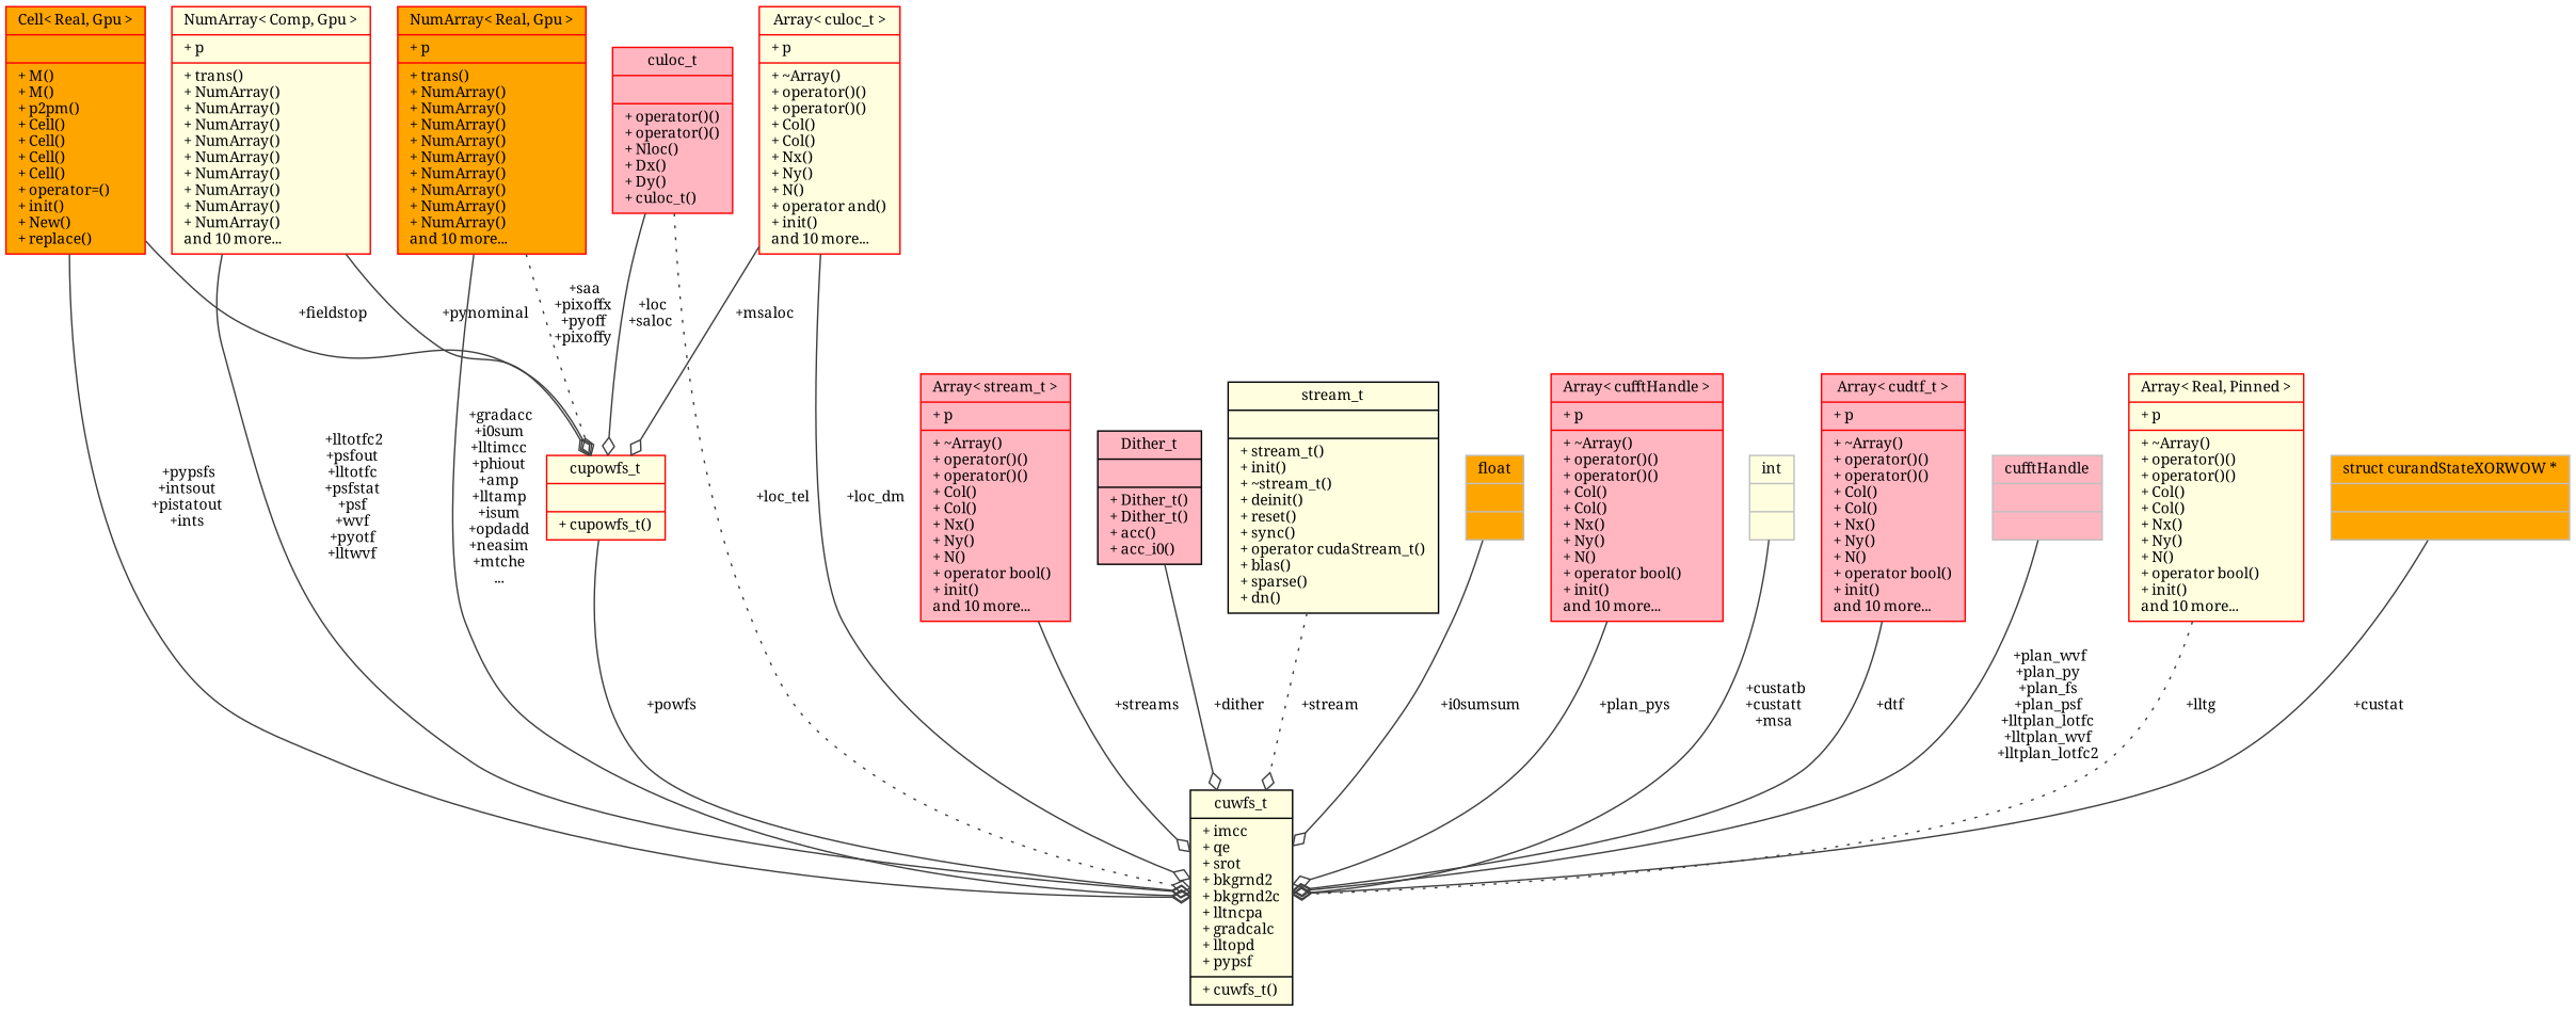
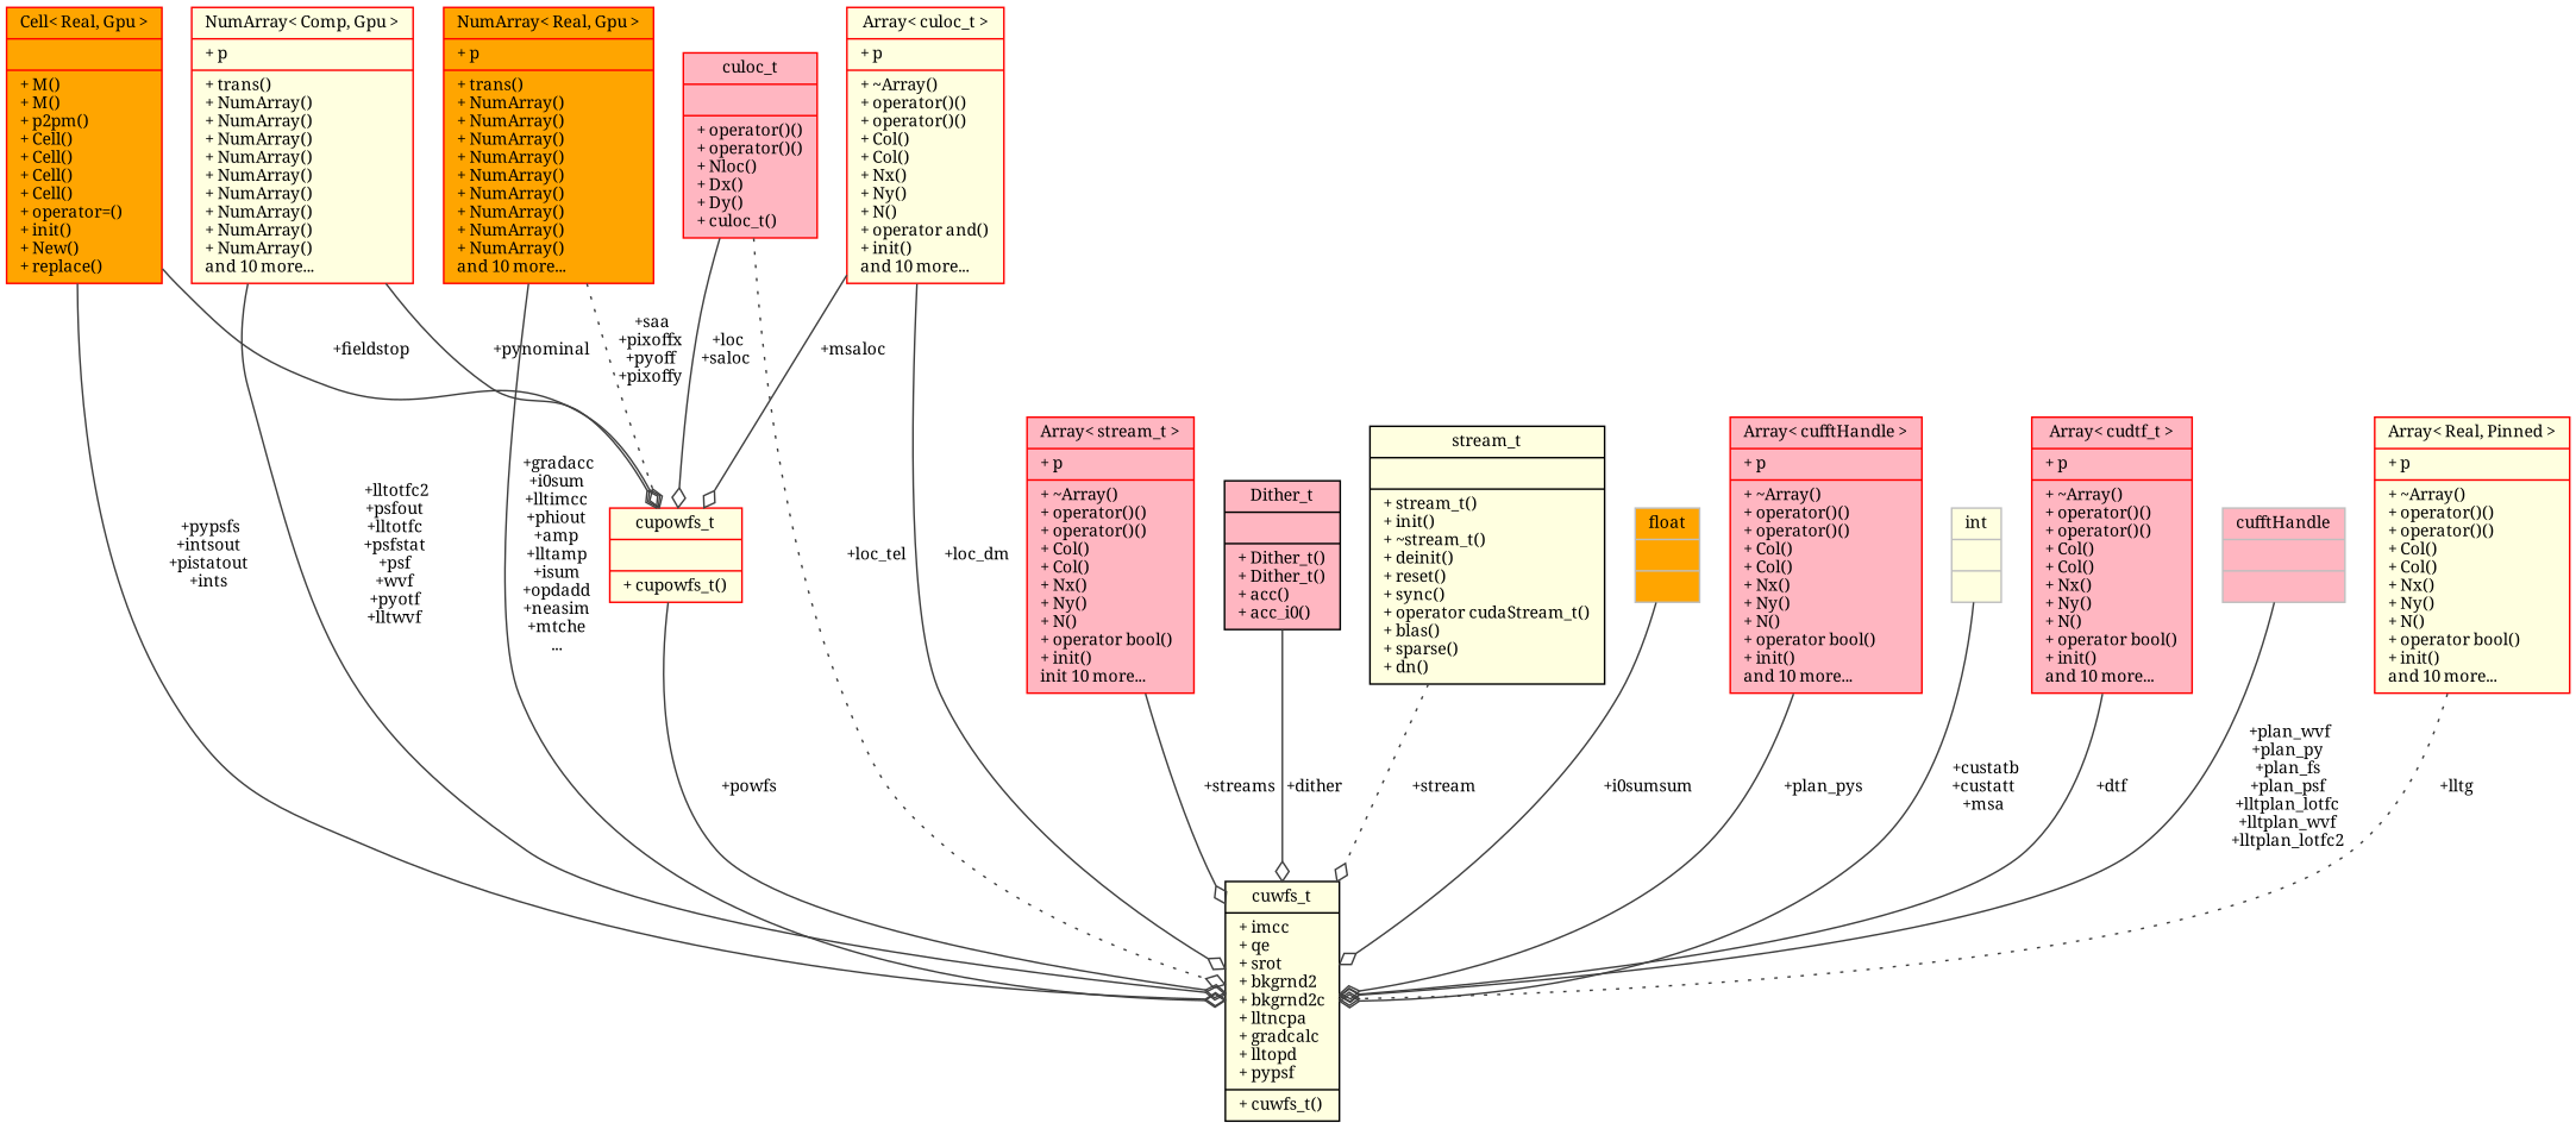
  digraph {
    fontname="Noto Serif"
    node [color=red fillcolor=lightyellow fontname="Noto Serif" fontsize=10 shape=record style=filled]
    edge [arrowhead=odiamond color=grey25 fontname="Noto Serif" fontsize=10 labelfontname=Helvetica labelfontsize=10 style=solid]
    n1 [color=black fontcolor=black height=0.2 label="{cuwfs_t\n|+ imcc\l+ qe\l+ srot\l+ bkgrnd2\l+ bkgrnd2c\l+ lltncpa\l+ gradcalc\l+ lltopd\l+ pypsf\l|+ cuwfs_t()\l}" width=0.4]
    n2 [height=0.2 label="{cupowfs_t\n||+ cupowfs_t()\l}" width=0.4]
    n3 [fillcolor=orange height=0.2 label="{NumArray\< Real, Gpu \>\n|+ p\l|+ trans()\l+ NumArray()\l+ NumArray()\l+ NumArray()\l+ NumArray()\l+ NumArray()\l+ NumArray()\l+ NumArray()\l+ NumArray()\l+ NumArray()\land 10 more...\l}" width=0.4]
    n4 [height=0.2 label="{NumArray\< Comp, Gpu \>\n|+ p\l|+ trans()\l+ NumArray()\l+ NumArray()\l+ NumArray()\l+ NumArray()\l+ NumArray()\l+ NumArray()\l+ NumArray()\l+ NumArray()\l+ NumArray()\land 10 more...\l}" width=0.4]
    n5 [fillcolor=orange height=0.2 label="{Cell\< Real, Gpu \>\n||+ M()\l+ M()\l+ p2pm()\l+ Cell()\l+ Cell()\l+ Cell()\l+ Cell()\l+ operator=()\l+ init()\l+ New()\l+ replace()\l}" width=0.4]
    n6 [height=0.2 label="{Array\< culoc_t \>\n|+ p\l|+ ~Array()\l+ operator()()\l+ operator()()\l+ Col()\l+ Col()\l+ Nx()\l+ Ny()\l+ N()\l+ operator and()\l+ init()\land 10 more...\l}" width=0.4]
    n7 [fillcolor=lightpink height=0.2 label="{culoc_t\n||+ operator()()\l+ operator()()\l+ Nloc()\l+ Dx()\l+ Dy()\l+ culoc_t()\l}" width=0.4]
-   n8 [fillcolor=lightpink height=0.2 label="{Array\< stream_t \>\n|+ p\l|+ ~Array()\l+ operator()()\l+ operator()()\l+ Col()\l+ Col()\l+ Nx()\l+ Ny()\l+ N()\l+ operator bool()\l+ init()\land 10 more...\l}" width=0.4]
+   n8 [fillcolor=lightpink height=0.2 label="{Array\< stream_t \>\n|+ p\l|+ ~Array()\l+ operator()()\l+ operator()()\l+ Col()\l+ Col()\l+ Nx()\l+ Ny()\l+ N()\l+ operator bool()\l+ init()\linit 10 more...\l}" width=0.4]
    n9 [color=black fillcolor=lightpink height=0.2 label="{Dither_t\n||+ Dither_t()\l+ Dither_t()\l+ acc()\l+ acc_i0()\l}" width=0.4]
    n10 [color=black height=0.2 label="{stream_t\n||+ stream_t()\l+ init()\l+ ~stream_t()\l+ deinit()\l+ reset()\l+ sync()\l+ operator cudaStream_t()\l+ blas()\l+ sparse()\l+ dn()\l}" width=0.4]
    n11 [color=grey75 fillcolor=orange height=0.2 label="{float\n||}" width=0.4]
    n12 [fillcolor=lightpink height=0.2 label="{Array\< cufftHandle \>\n|+ p\l|+ ~Array()\l+ operator()()\l+ operator()()\l+ Col()\l+ Col()\l+ Nx()\l+ Ny()\l+ N()\l+ operator bool()\l+ init()\land 10 more...\l}" width=0.4]
    n13 [color=grey75 height=0.2 label="{int\n||}" width=0.4]
    n14 [fillcolor=lightpink height=0.2 label="{Array\< cudtf_t \>\n|+ p\l|+ ~Array()\l+ operator()()\l+ operator()()\l+ Col()\l+ Col()\l+ Nx()\l+ Ny()\l+ N()\l+ operator bool()\l+ init()\land 10 more...\l}" width=0.4]
    n15 [color=grey75 fillcolor=lightpink height=0.2 label="{cufftHandle\n||}" width=0.4]
    n16 [height=0.2 label="{Array\< Real, Pinned \>\n|+ p\l|+ ~Array()\l+ operator()()\l+ operator()()\l+ Col()\l+ Col()\l+ Nx()\l+ Ny()\l+ N()\l+ operator bool()\l+ init()\land 10 more...\l}" width=0.4]
-   n17 [color=grey75 fillcolor=orange height=0.2 label="{struct curandStateXORWOW *\n||}" width=0.4]
    n2 -> n1 [label=" +powfs"]
    n3 -> n1 [label=" +gradacc\n+i0sum\n+lltimcc\n+phiout\n+amp\n+lltamp\n+isum\n+opdadd\n+neasim\n+mtche\n..."]
    n3 -> n2 [label=" +saa\n+pixoffx\n+pyoff\n+pixoffy" style=dotted]
    n4 -> n1 [label=" +lltotfc2\n+psfout\n+lltotfc\n+psfstat\n+psf\n+wvf\n+pyotf\n+lltwvf"]
    n4 -> n2 [label=" +pynominal"]
    n5 -> n1 [label=" +pypsfs\n+intsout\n+pistatout\n+ints"]
    n5 -> n2 [label=" +fieldstop"]
    n6 -> n1 [label=" +loc_dm"]
    n6 -> n2 [label=" +msaloc"]
    n7 -> n1 [label=" +loc_tel" style=dotted]
    n7 -> n2 [label=" +loc\n+saloc"]
    n8 -> n1 [label=" +streams"]
    n9 -> n1 [label=" +dither"]
    n10 -> n1 [label=" +stream" style=dotted]
    n11 -> n1 [label=" +i0sumsum"]
    n12 -> n1 [label=" +plan_pys"]
    n13 -> n1 [label=" +custatb\n+custatt\n+msa"]
    n14 -> n1 [label=" +dtf"]
    n15 -> n1 [label=" +plan_wvf\n+plan_py\n+plan_fs\n+plan_psf\n+lltplan_lotfc\n+lltplan_wvf\n+lltplan_lotfc2"]
    n16 -> n1 [label=" +lltg" style=dotted]
-   n17 -> n1 [label=" +custat"]
  }
